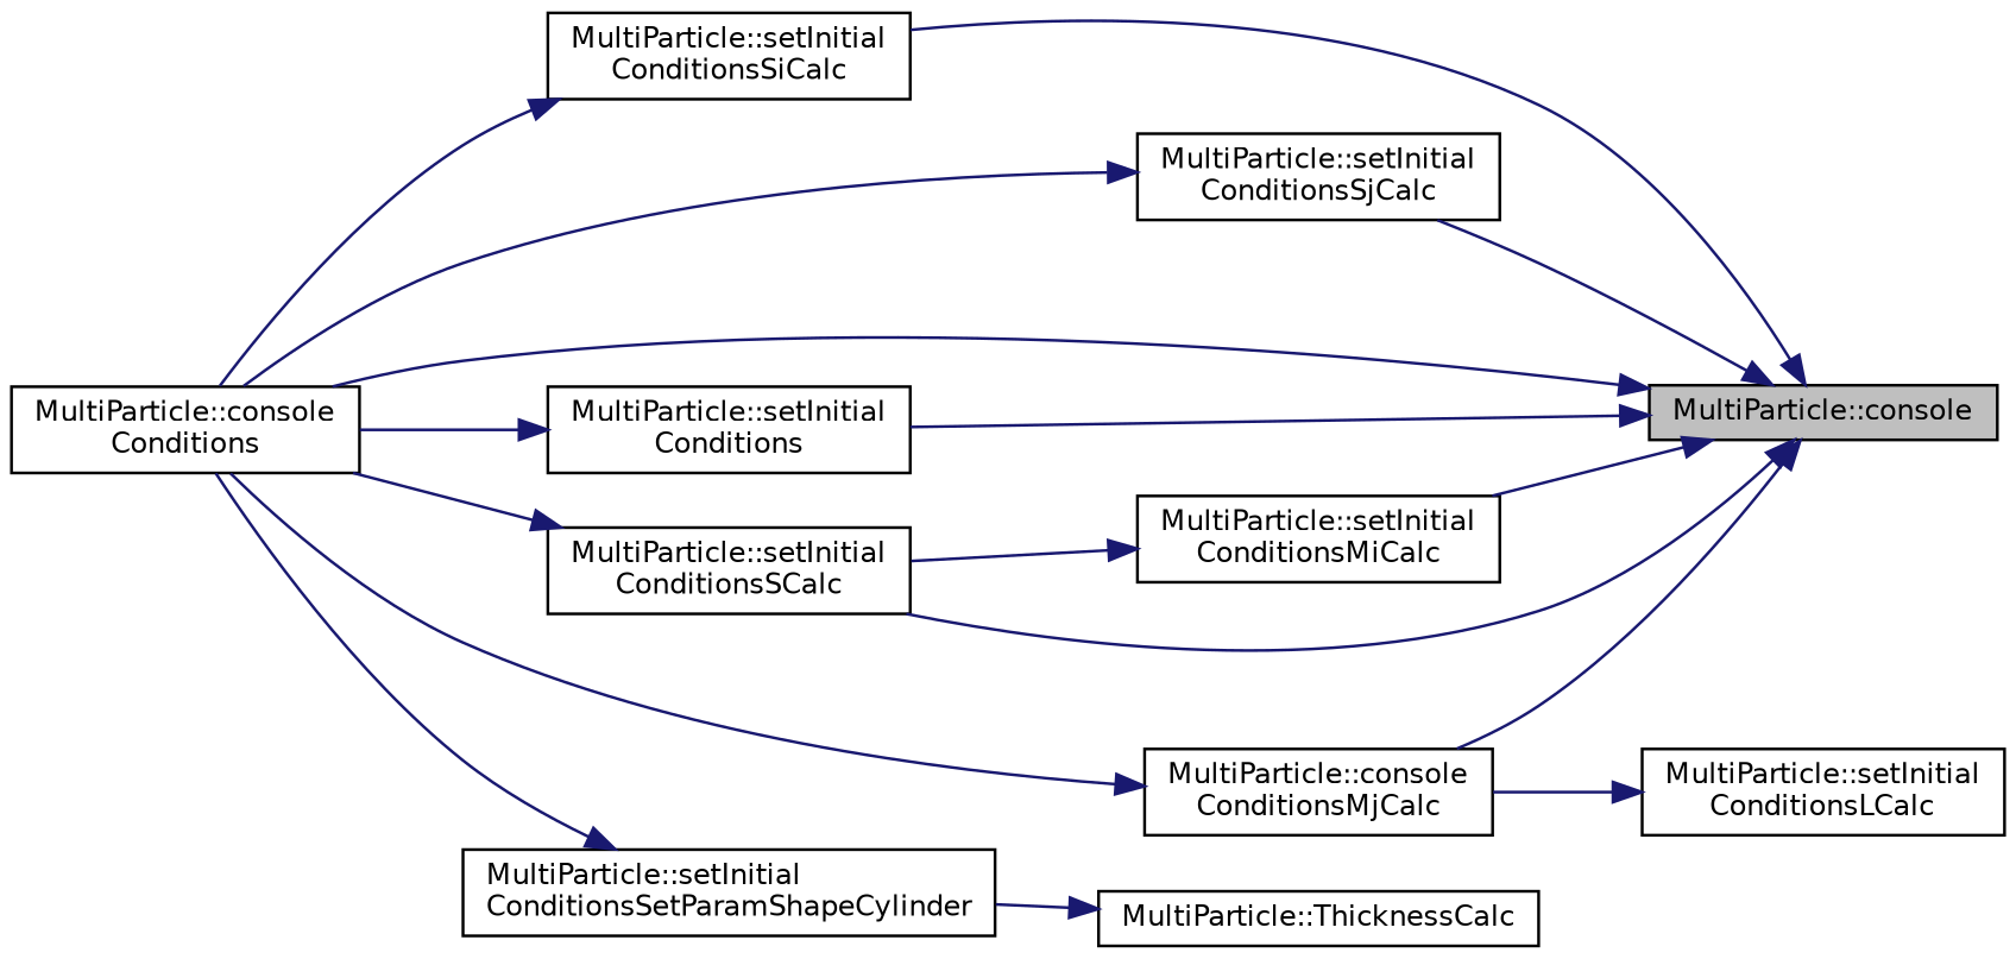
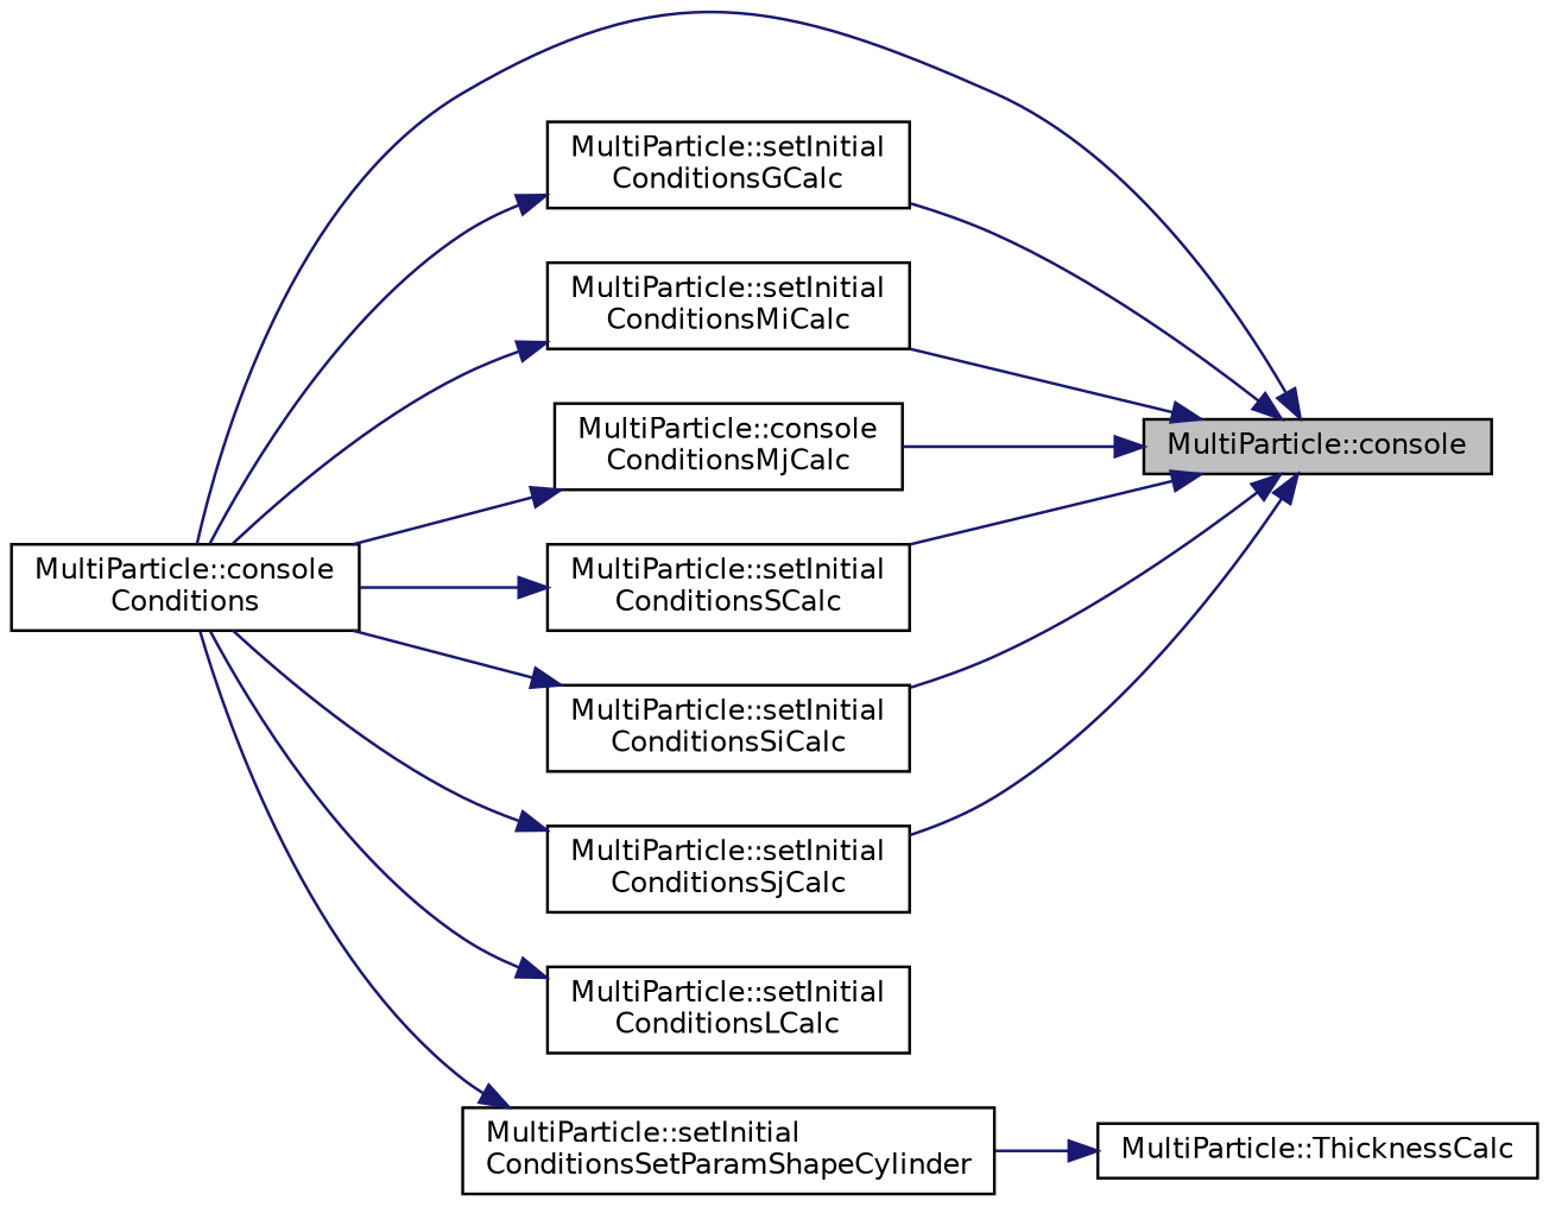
  digraph {
    rankdir=RL
    node [color=black fillcolor=white fontname=Helvetica fontsize=10 shape=record style=filled]
    edge [color=midnightblue dir=back fontname=Helvetica fontsize=10 labelfontname=Helvetica labelfontsize=10 style=solid]
    n1 [fillcolor=grey75 fontcolor=black height=0.2 label="MultiParticle::console" width=0.4]
    n2 [height=0.2 label="MultiParticle::console\lConditions" width=0.4]
-   n3 [height=0.2 label="MultiParticle::setInitial\lConditions" width=0.4]
+   n3 [height=0.2 label="MultiParticle::setInitial\lConditionsGCalc" width=0.4]
    n4 [height=0.2 label="MultiParticle::setInitial\lConditionsMiCalc" width=0.4]
    n5 [height=0.2 label="MultiParticle::console\lConditionsMjCalc" width=0.4]
    n6 [height=0.2 label="MultiParticle::setInitial\lConditionsSCalc" width=0.4]
    n7 [height=0.2 label="MultiParticle::setInitial\lConditionsSiCalc" width=0.4]
    n8 [height=0.2 label="MultiParticle::setInitial\lConditionsSjCalc" width=0.4]
    n9 [height=0.2 label="MultiParticle::setInitial\lConditionsLCalc" width=0.4]
    n10 [height=0.2 label="MultiParticle::ThicknessCalc" width=0.4]
    n11 [height=0.2 label="MultiParticle::setInitial\lConditionsSetParamShapeCylinder" width=0.4]
    n1 -> n2
    n1 -> n3
    n1 -> n4
    n1 -> n5
    n1 -> n6
    n1 -> n7
    n1 -> n8
    n3 -> n2
-   n4 -> n6
+   n4 -> n2
    n5 -> n2
    n6 -> n2
    n7 -> n2
    n8 -> n2
-   n9 -> n5
+   n9 -> n2
    n10 -> n11
    n11 -> n2
  }
